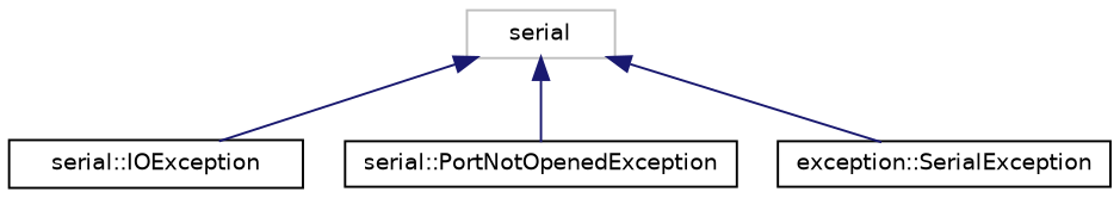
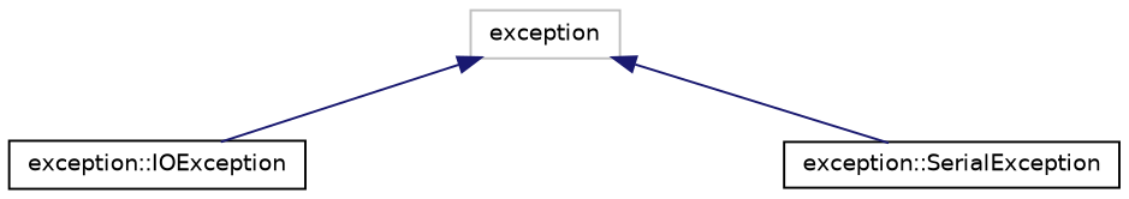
  digraph {
    fontname="DejaVu Sans"
    rankdir=TB
    node [color=black fillcolor=white fontname="DejaVu Sans" fontsize=10 shape=record style=filled]
    edge [color=midnightblue dir=back fontname="DejaVu Sans" fontsize=10 labelfontname=Helvetica labelfontsize=10 style=solid]
-   n1 [color=grey75 height=0.2 label=serial width=0.4]
-   n2 [height=0.2 label="serial::IOException" width=0.4]
-   n3 [height=0.2 label="serial::PortNotOpenedException" width=0.4]
+   n1 [color=grey75 height=0.2 label=exception width=0.4]
+   n2 [height=0.2 label="exception::IOException" width=0.4]
    n4 [height=0.2 label="exception::SerialException" width=0.4]
    n1 -> n2
-   n1 -> n3
    n1 -> n4
  }
